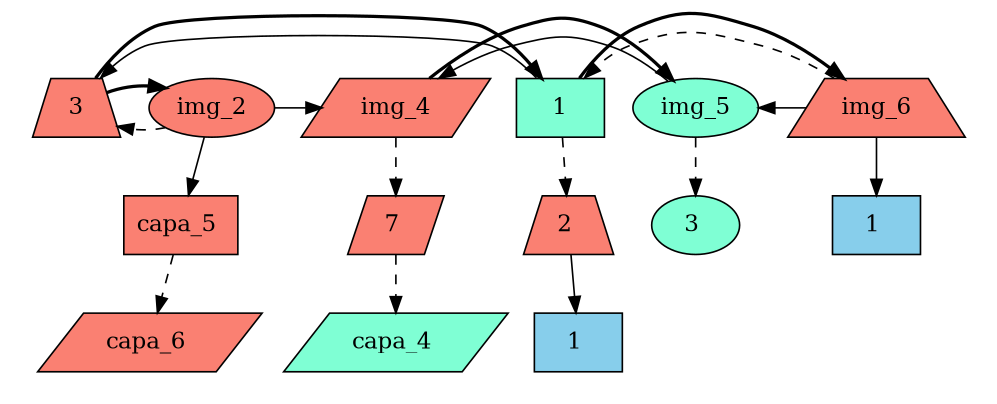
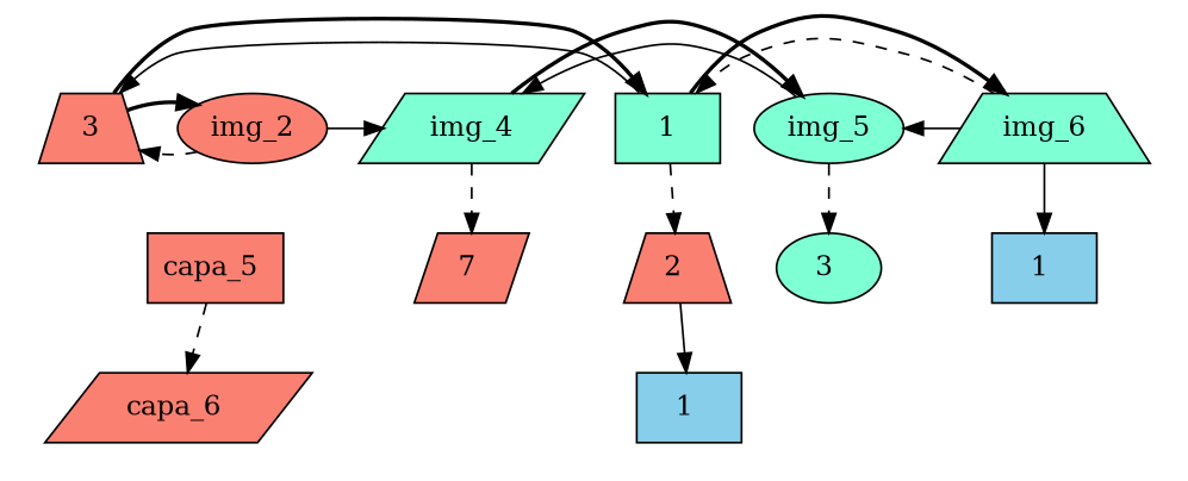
  digraph {
    node [color=black fillcolor=aquamarine shape=box style=filled]
    edge [constraint=false style=solid]
-   n1 [fillcolor=salmon label=img_6 shape=trapezium]
+   n1 [label=img_6 shape=trapezium]
    n2 [label=img_5 shape=ellipse]
    n3 [label=1]
    n4 [fillcolor=skyblue label="1 "]
-   n5 [fillcolor=salmon label=img_4 shape=parallelogram]
+   n5 [label=img_4 shape=parallelogram]
    n6 [label="3 " shape=ellipse]
    n7 [fillcolor=salmon label=img_2 shape=ellipse]
    n8 [fillcolor=salmon label="7 " shape=parallelogram]
    n9 [fillcolor=salmon label=3 shape=trapezium]
    n10 [fillcolor=salmon label="capa_5 "]
    n11 [fillcolor=salmon label="2 " shape=trapezium]
-   n12 [label="capa_4 " shape=parallelogram]
    n13 [fillcolor=salmon label="capa_6 " shape=parallelogram]
    n14 [fillcolor=skyblue label="1 "]
    subgraph cluster_1 {
      color=white
      style=filled
      n1
      n2
      n3
      n4
      n5
      n6
      n7
      n8
      n9
      n10
      n11
-     n12
      n13
      n14
    }
    n1 -> n2
    n1 -> n3 [style=dashed]
    n1 -> n4 [constraint=""]
    n2 -> n5
    n2 -> n6 [style=dashed constraint=""]
    n3 -> n1 [style=bold]
    n3 -> n9
    n3 -> n11 [style=dashed constraint=""]
    n5 -> n2 [style=bold]
    n5 -> n8 [style=dashed constraint=""]
    n7 -> n5
    n7 -> n9 [style=dashed]
-   n7 -> n10 [constraint=""]
-   n8 -> n12 [style=dashed constraint=""]
    n9 -> n3 [style=bold]
    n9 -> n7 [style=bold]
    n10 -> n13 [style=dashed constraint=""]
    n11 -> n14 [constraint=""]
  }
